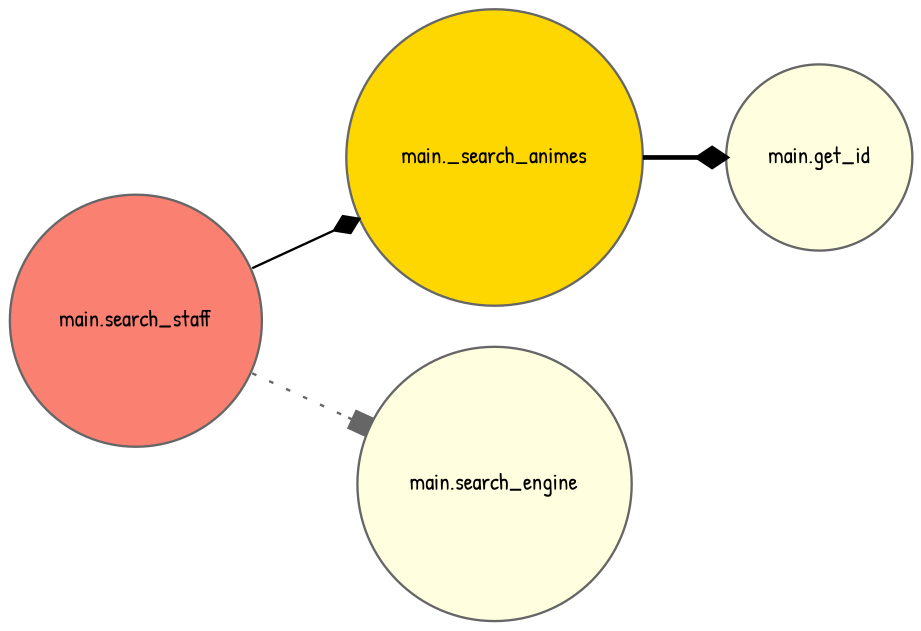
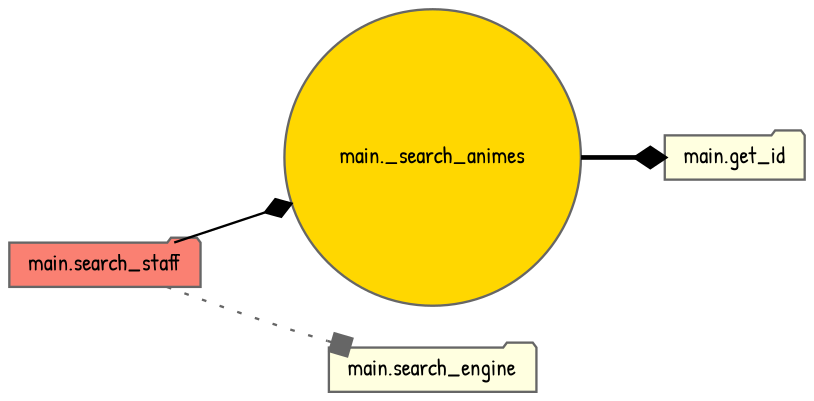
  digraph {
    fontname="Patrick Hand"
    rankdir=LR
    node [color=grey40 fillcolor=lightyellow fontname="Patrick Hand" fontsize=10 shape=circle style=filled]
    edge [arrowhead=diamond color=black fontname="Patrick Hand" fontsize=10 labelfontname=Helvetica labelfontsize=10]
-   n1 [color=gray40 fillcolor=salmon fontcolor=black height=0.2 label="main.search_staff" width=0.4]
+   n1 [color=gray40 fillcolor=salmon fontcolor=black height=0.2 label="main.search_staff" shape=folder width=0.4]
    n2 [fillcolor=gold height=0.2 label="main._search_animes" width=0.4]
-   n3 [height=0.2 label="main.search_engine" width=0.4]
-   n4 [height=0.2 label="main.get_id" width=0.4]
+   n3 [height=0.2 label="main.search_engine" shape=folder width=0.4]
+   n4 [height=0.2 label="main.get_id" shape=folder width=0.4]
    n1 -> n2 [style=solid]
    n1 -> n3 [arrowhead=box color=gray40 style=dotted]
    n2 -> n4 [style=bold]
  }
